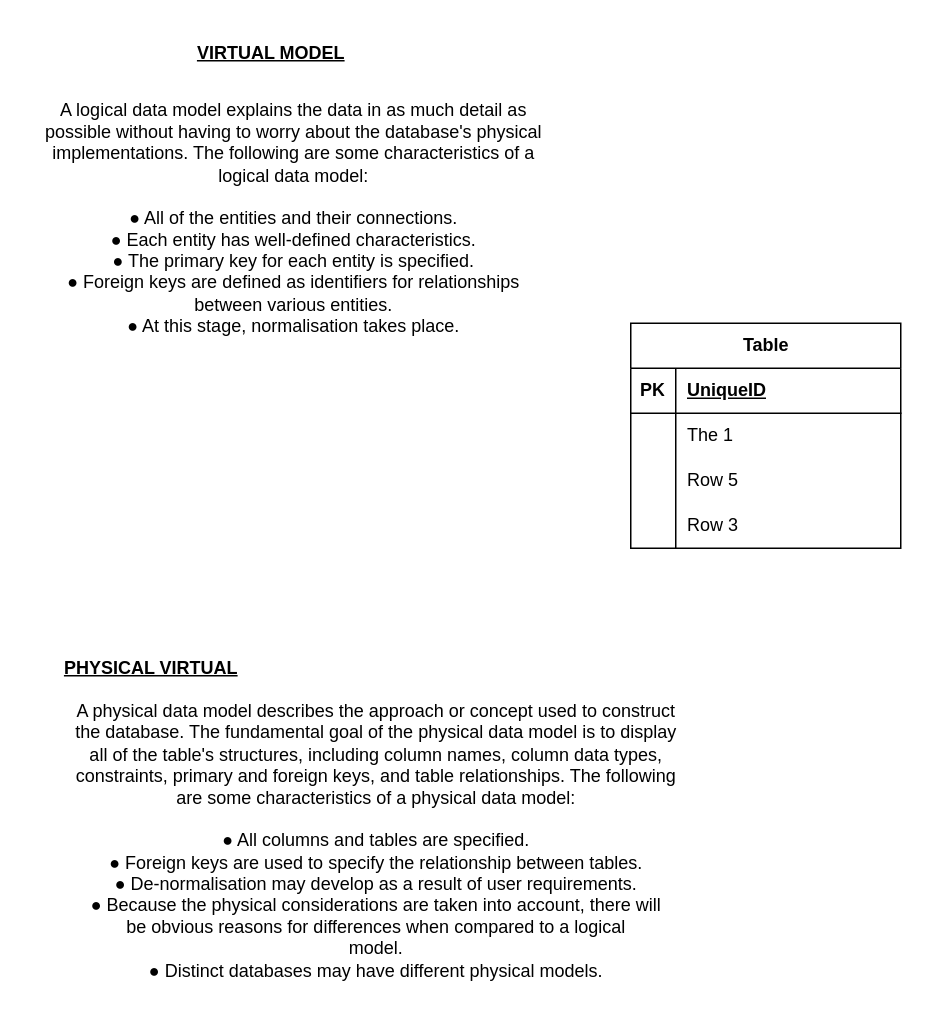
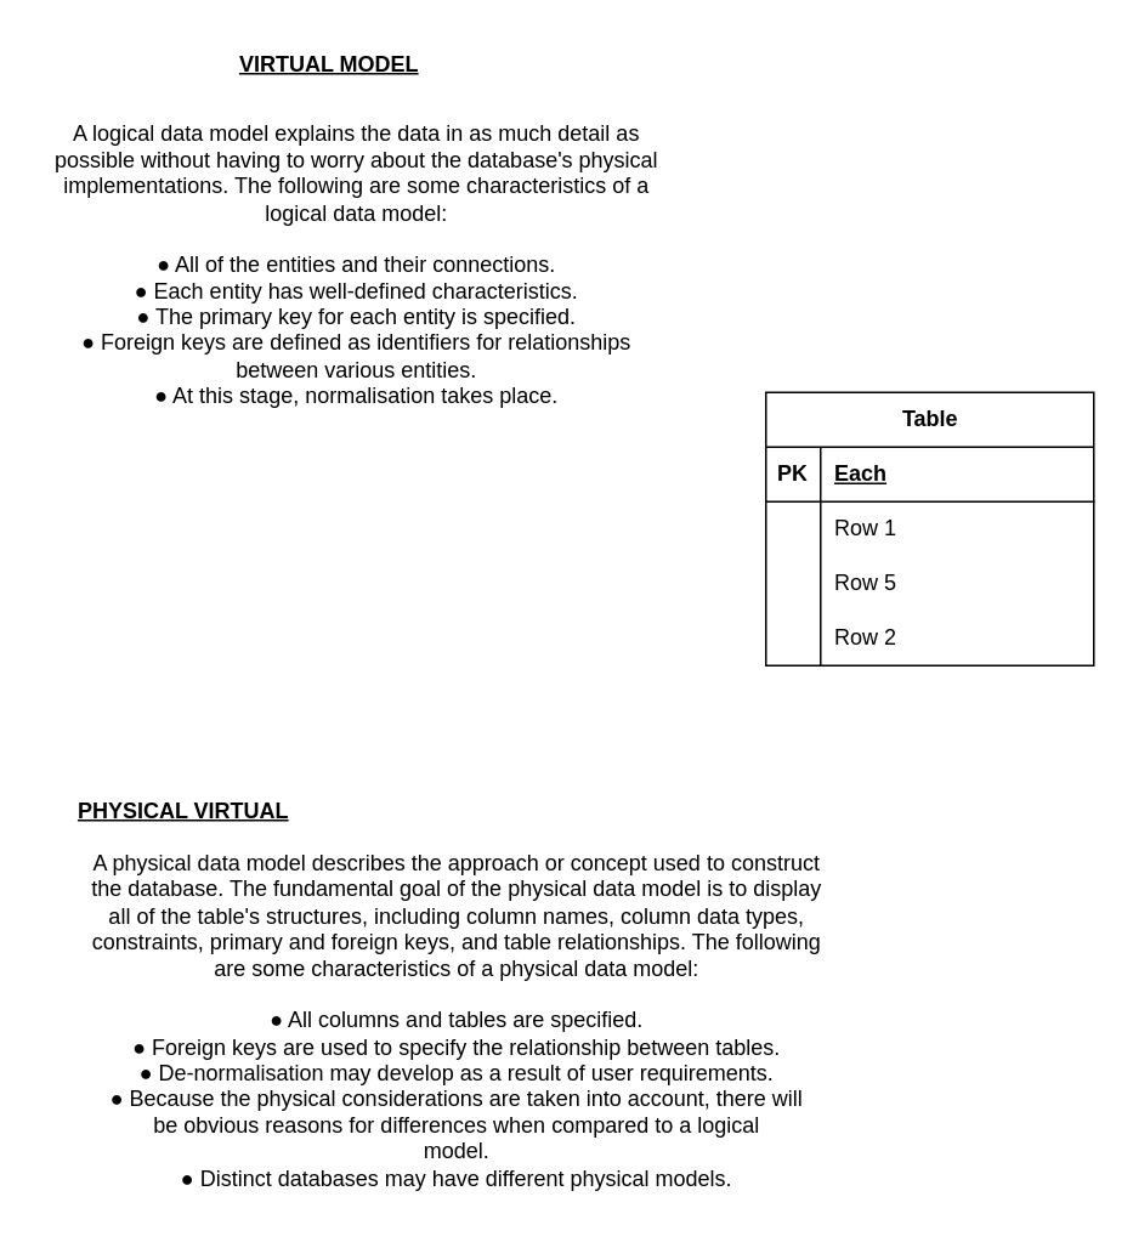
  <mxCell id="0" />
  <mxCell id="1" parent="0" />
  <mxCell id="2" value="Table" style="shape=table;startSize=30;container=1;collapsible=1;childLayout=tableLayout;fixedRows=1;rowLines=0;fontStyle=1;align=center;resizeLast=1;html=1;" vertex="1" parent="1"><mxGeometry x="420" y="215" width="180" height="150" as="geometry" /></mxCell>
  <mxCell id="3" value="" style="shape=tableRow;horizontal=0;startSize=0;swimlaneHead=0;swimlaneBody=0;fillColor=none;collapsible=0;dropTarget=0;points=[[0,0.5],[1,0.5]];portConstraint=eastwest;top=0;left=0;right=0;bottom=1;" vertex="1" parent="2"><mxGeometry y="30" width="180" height="30" as="geometry" /></mxCell>
  <mxCell id="4" value="PK" style="shape=partialRectangle;connectable=0;fillColor=none;top=0;left=0;bottom=0;right=0;fontStyle=1;overflow=hidden;whiteSpace=wrap;html=1;" vertex="1" parent="3"><mxGeometry width="30" height="30" as="geometry"><mxRectangle width="30" height="30" as="alternateBounds" /></mxGeometry></mxCell>
- <mxCell id="5" value="UniqueID" style="shape=partialRectangle;connectable=0;fillColor=none;top=0;left=0;bottom=0;right=0;align=left;spacingLeft=6;fontStyle=5;overflow=hidden;whiteSpace=wrap;html=1;" vertex="1" parent="3"><mxGeometry x="30" width="150" height="30" as="geometry"><mxRectangle width="150" height="30" as="alternateBounds" /></mxGeometry></mxCell>
+ <mxCell id="5" value="Each" style="shape=partialRectangle;connectable=0;fillColor=none;top=0;left=0;bottom=0;right=0;align=left;spacingLeft=6;fontStyle=5;overflow=hidden;whiteSpace=wrap;html=1;" vertex="1" parent="3"><mxGeometry x="30" width="150" height="30" as="geometry"><mxRectangle width="150" height="30" as="alternateBounds" /></mxGeometry></mxCell>
  <mxCell id="6" value="" style="shape=tableRow;horizontal=0;startSize=0;swimlaneHead=0;swimlaneBody=0;fillColor=none;collapsible=0;dropTarget=0;points=[[0,0.5],[1,0.5]];portConstraint=eastwest;top=0;left=0;right=0;bottom=0;" vertex="1" parent="2"><mxGeometry y="60" width="180" height="30" as="geometry" /></mxCell>
  <mxCell id="7" value="" style="shape=partialRectangle;connectable=0;fillColor=none;top=0;left=0;bottom=0;right=0;editable=1;overflow=hidden;whiteSpace=wrap;html=1;" vertex="1" parent="6"><mxGeometry width="30" height="30" as="geometry"><mxRectangle width="30" height="30" as="alternateBounds" /></mxGeometry></mxCell>
- <mxCell id="8" value="The 1" style="shape=partialRectangle;connectable=0;fillColor=none;top=0;left=0;bottom=0;right=0;align=left;spacingLeft=6;overflow=hidden;whiteSpace=wrap;html=1;" vertex="1" parent="6"><mxGeometry x="30" width="150" height="30" as="geometry"><mxRectangle width="150" height="30" as="alternateBounds" /></mxGeometry></mxCell>
+ <mxCell id="8" value="Row 1" style="shape=partialRectangle;connectable=0;fillColor=none;top=0;left=0;bottom=0;right=0;align=left;spacingLeft=6;overflow=hidden;whiteSpace=wrap;html=1;" vertex="1" parent="6"><mxGeometry x="30" width="150" height="30" as="geometry"><mxRectangle width="150" height="30" as="alternateBounds" /></mxGeometry></mxCell>
  <mxCell id="9" value="" style="shape=tableRow;horizontal=0;startSize=0;swimlaneHead=0;swimlaneBody=0;fillColor=none;collapsible=0;dropTarget=0;points=[[0,0.5],[1,0.5]];portConstraint=eastwest;top=0;left=0;right=0;bottom=0;" vertex="1" parent="2"><mxGeometry y="90" width="180" height="30" as="geometry" /></mxCell>
  <mxCell id="10" value="" style="shape=partialRectangle;connectable=0;fillColor=none;top=0;left=0;bottom=0;right=0;editable=1;overflow=hidden;whiteSpace=wrap;html=1;" vertex="1" parent="9"><mxGeometry width="30" height="30" as="geometry"><mxRectangle width="30" height="30" as="alternateBounds" /></mxGeometry></mxCell>
  <mxCell id="11" value="Row 5" style="shape=partialRectangle;connectable=0;fillColor=none;top=0;left=0;bottom=0;right=0;align=left;spacingLeft=6;overflow=hidden;whiteSpace=wrap;html=1;" vertex="1" parent="9"><mxGeometry x="30" width="150" height="30" as="geometry"><mxRectangle width="150" height="30" as="alternateBounds" /></mxGeometry></mxCell>
  <mxCell id="12" value="" style="shape=tableRow;horizontal=0;startSize=0;swimlaneHead=0;swimlaneBody=0;fillColor=none;collapsible=0;dropTarget=0;points=[[0,0.5],[1,0.5]];portConstraint=eastwest;top=0;left=0;right=0;bottom=0;" vertex="1" parent="2"><mxGeometry y="120" width="180" height="30" as="geometry" /></mxCell>
  <mxCell id="13" value="" style="shape=partialRectangle;connectable=0;fillColor=none;top=0;left=0;bottom=0;right=0;editable=1;overflow=hidden;whiteSpace=wrap;html=1;" vertex="1" parent="12"><mxGeometry width="30" height="30" as="geometry"><mxRectangle width="30" height="30" as="alternateBounds" /></mxGeometry></mxCell>
- <mxCell id="14" value="Row 3" style="shape=partialRectangle;connectable=0;fillColor=none;top=0;left=0;bottom=0;right=0;align=left;spacingLeft=6;overflow=hidden;whiteSpace=wrap;html=1;" vertex="1" parent="12"><mxGeometry x="30" width="150" height="30" as="geometry"><mxRectangle width="150" height="30" as="alternateBounds" /></mxGeometry></mxCell>
+ <mxCell id="14" value="Row 2" style="shape=partialRectangle;connectable=0;fillColor=none;top=0;left=0;bottom=0;right=0;align=left;spacingLeft=6;overflow=hidden;whiteSpace=wrap;html=1;" vertex="1" parent="12"><mxGeometry x="30" width="150" height="30" as="geometry"><mxRectangle width="150" height="30" as="alternateBounds" /></mxGeometry></mxCell>
  <mxCell id="15" value="&lt;u&gt;&lt;b&gt;VIRTUAL MODEL&lt;/b&gt;&lt;/u&gt;" style="text;html=1;align=center;verticalAlign=middle;resizable=0;points=[];autosize=1;strokeColor=none;fillColor=none;" vertex="1" parent="1"><mxGeometry x="120" y="20" width="120" height="30" as="geometry" /></mxCell>
  <mxCell id="16" value="&lt;b&gt;&lt;u&gt;PHYSICAL VIRTUAL&lt;/u&gt;&lt;/b&gt;" style="text;html=1;align=center;verticalAlign=middle;resizable=0;points=[];autosize=1;strokeColor=none;fillColor=none;" vertex="1" parent="1"><mxGeometry x="35" y="430" width="130" height="30" as="geometry" /></mxCell>
  <mxCell id="17" value="&lt;div&gt;A logical data model explains the data in as much detail as&lt;/div&gt;&lt;div&gt;possible without having to worry about the database's physical&lt;/div&gt;&lt;div&gt;implementations. The following are some characteristics of a&lt;/div&gt;&lt;div&gt;logical data model:&lt;/div&gt;&lt;div&gt;&lt;br&gt;&lt;/div&gt;&lt;div&gt;● All of the entities and their connections.&lt;/div&gt;&lt;div&gt;● Each entity has well-defined characteristics.&lt;/div&gt;&lt;div&gt;● The primary key for each entity is specified.&lt;/div&gt;&lt;div&gt;● Foreign keys are defined as identifiers for relationships&lt;/div&gt;&lt;div&gt;between various entities.&lt;/div&gt;&lt;div&gt;● At this stage, normalisation takes place.&lt;/div&gt;" style="text;html=1;align=center;verticalAlign=middle;resizable=0;points=[];autosize=1;strokeColor=none;fillColor=none;" vertex="1" parent="1"><mxGeometry y="60" width="350" height="170" as="geometry" x="20" /></mxCell>
  <mxCell id="18" value="&lt;div&gt;A physical data model describes the approach or concept used to construct&lt;/div&gt;&lt;div&gt;the database. The fundamental goal of the physical data model is to display&lt;/div&gt;&lt;div&gt;all of the table's structures, including column names, column data types,&lt;/div&gt;&lt;div&gt;constraints, primary and foreign keys, and table relationships. The following&lt;/div&gt;&lt;div&gt;are some characteristics of a physical data model:&lt;/div&gt;&lt;div&gt;&lt;br&gt;&lt;/div&gt;&lt;div&gt;● All columns and tables are specified.&lt;/div&gt;&lt;div&gt;● Foreign keys are used to specify the relationship between tables.&lt;/div&gt;&lt;div&gt;● De-normalisation may develop as a result of user requirements.&lt;/div&gt;&lt;div&gt;● Because the physical considerations are taken into account, there will&lt;/div&gt;&lt;div&gt;be obvious reasons for differences when compared to a logical&lt;/div&gt;&lt;div&gt;model.&lt;/div&gt;&lt;div&gt;● Distinct databases may have different physical models.&lt;/div&gt;" style="text;html=1;align=center;verticalAlign=middle;resizable=0;points=[];autosize=1;strokeColor=none;fillColor=none;" vertex="1" parent="1"><mxGeometry x="40" y="460" width="420" height="200" as="geometry" /></mxCell>
